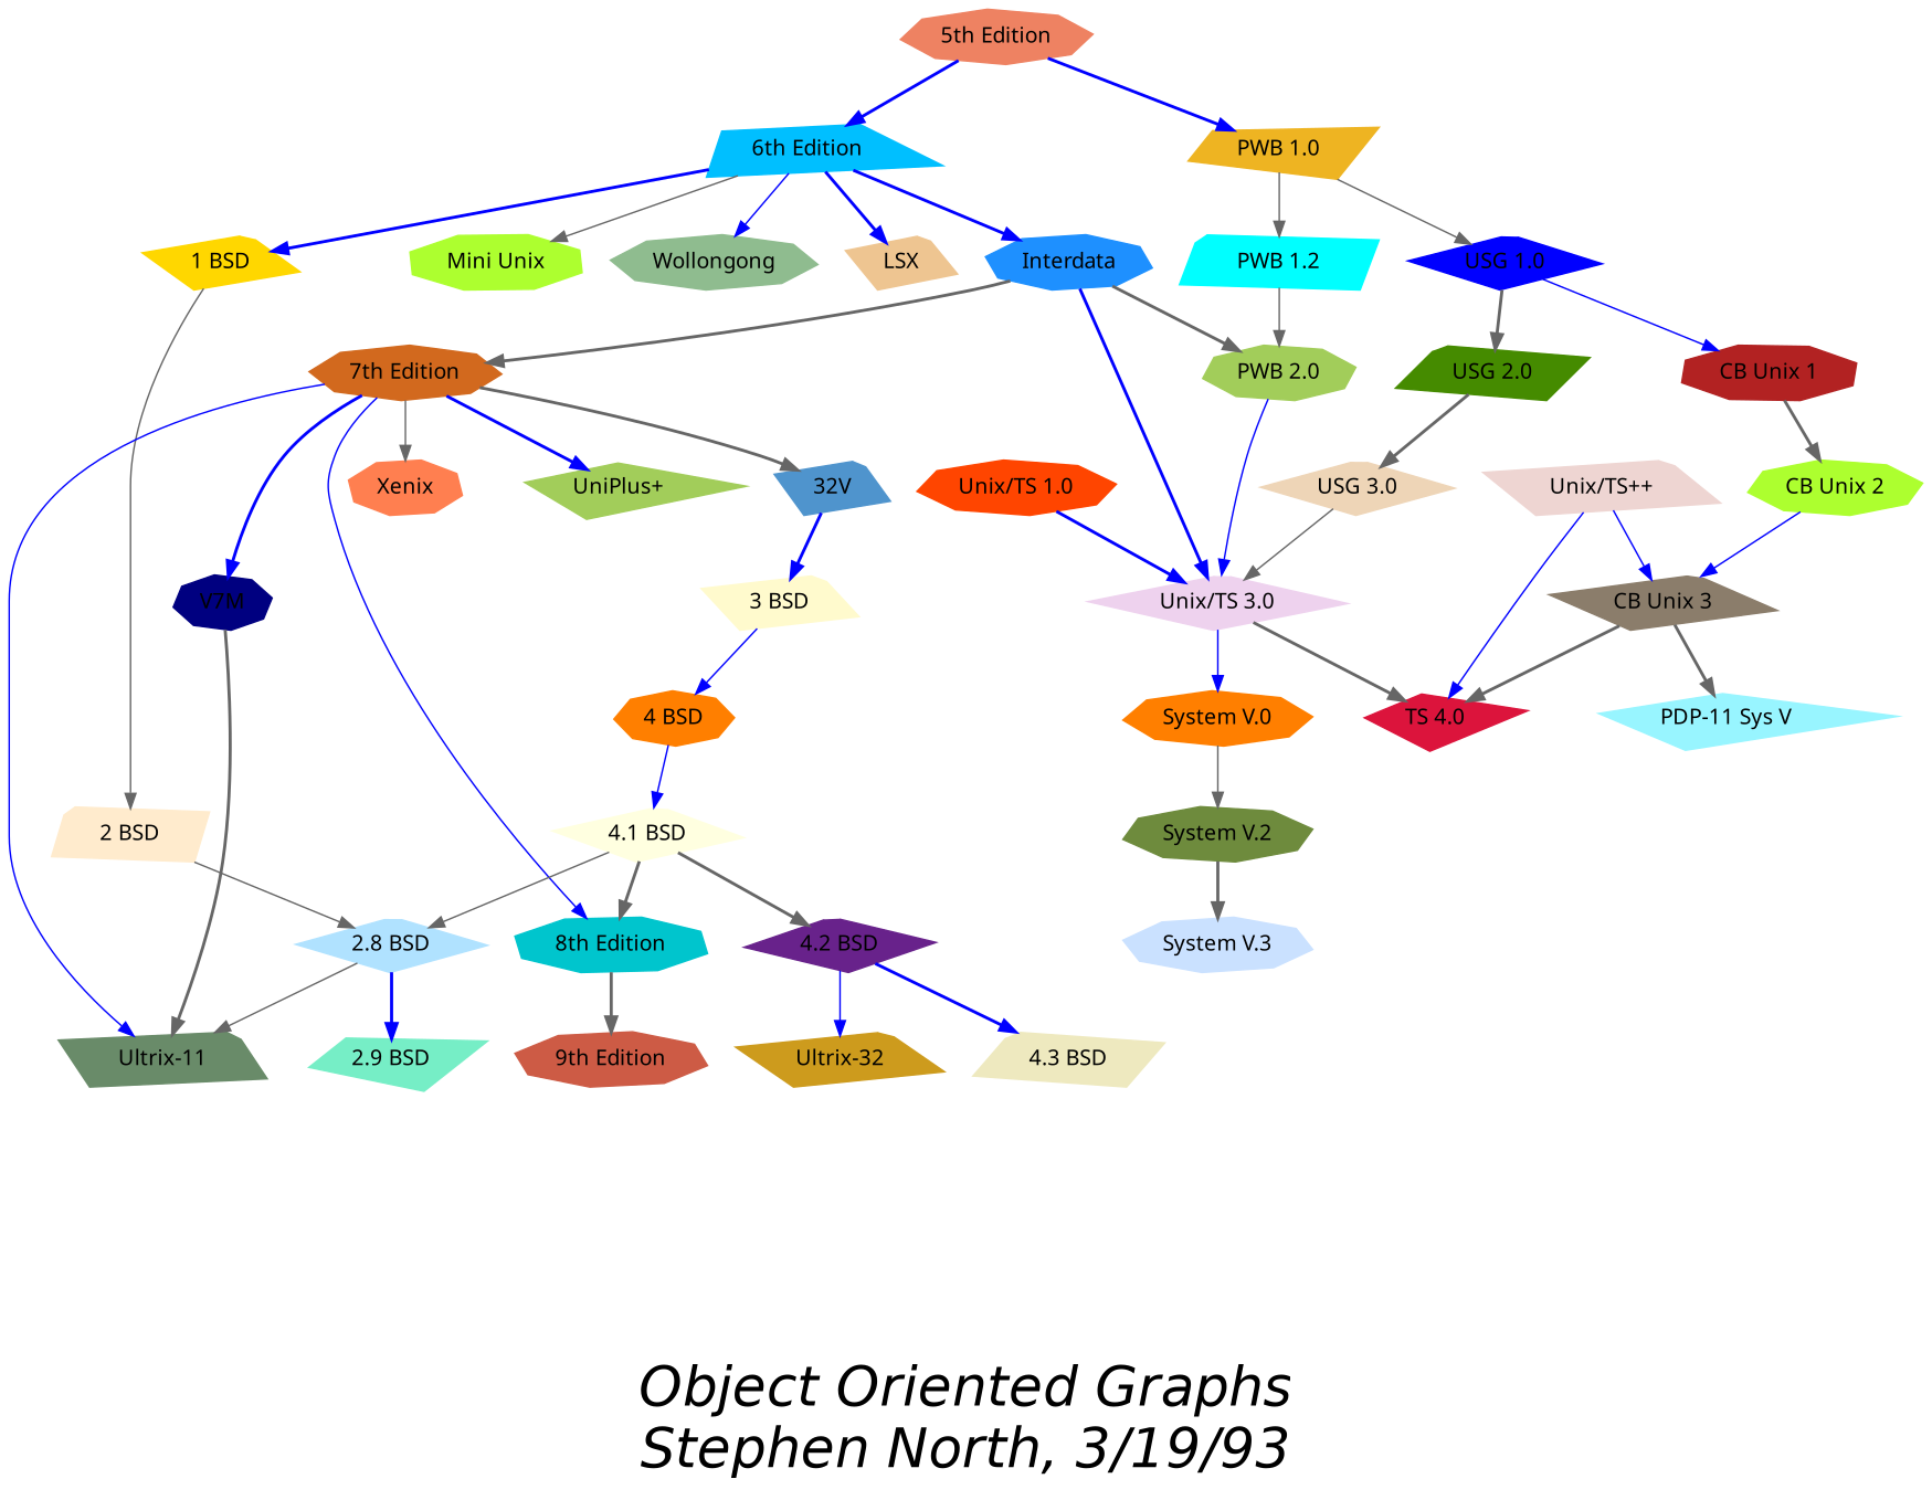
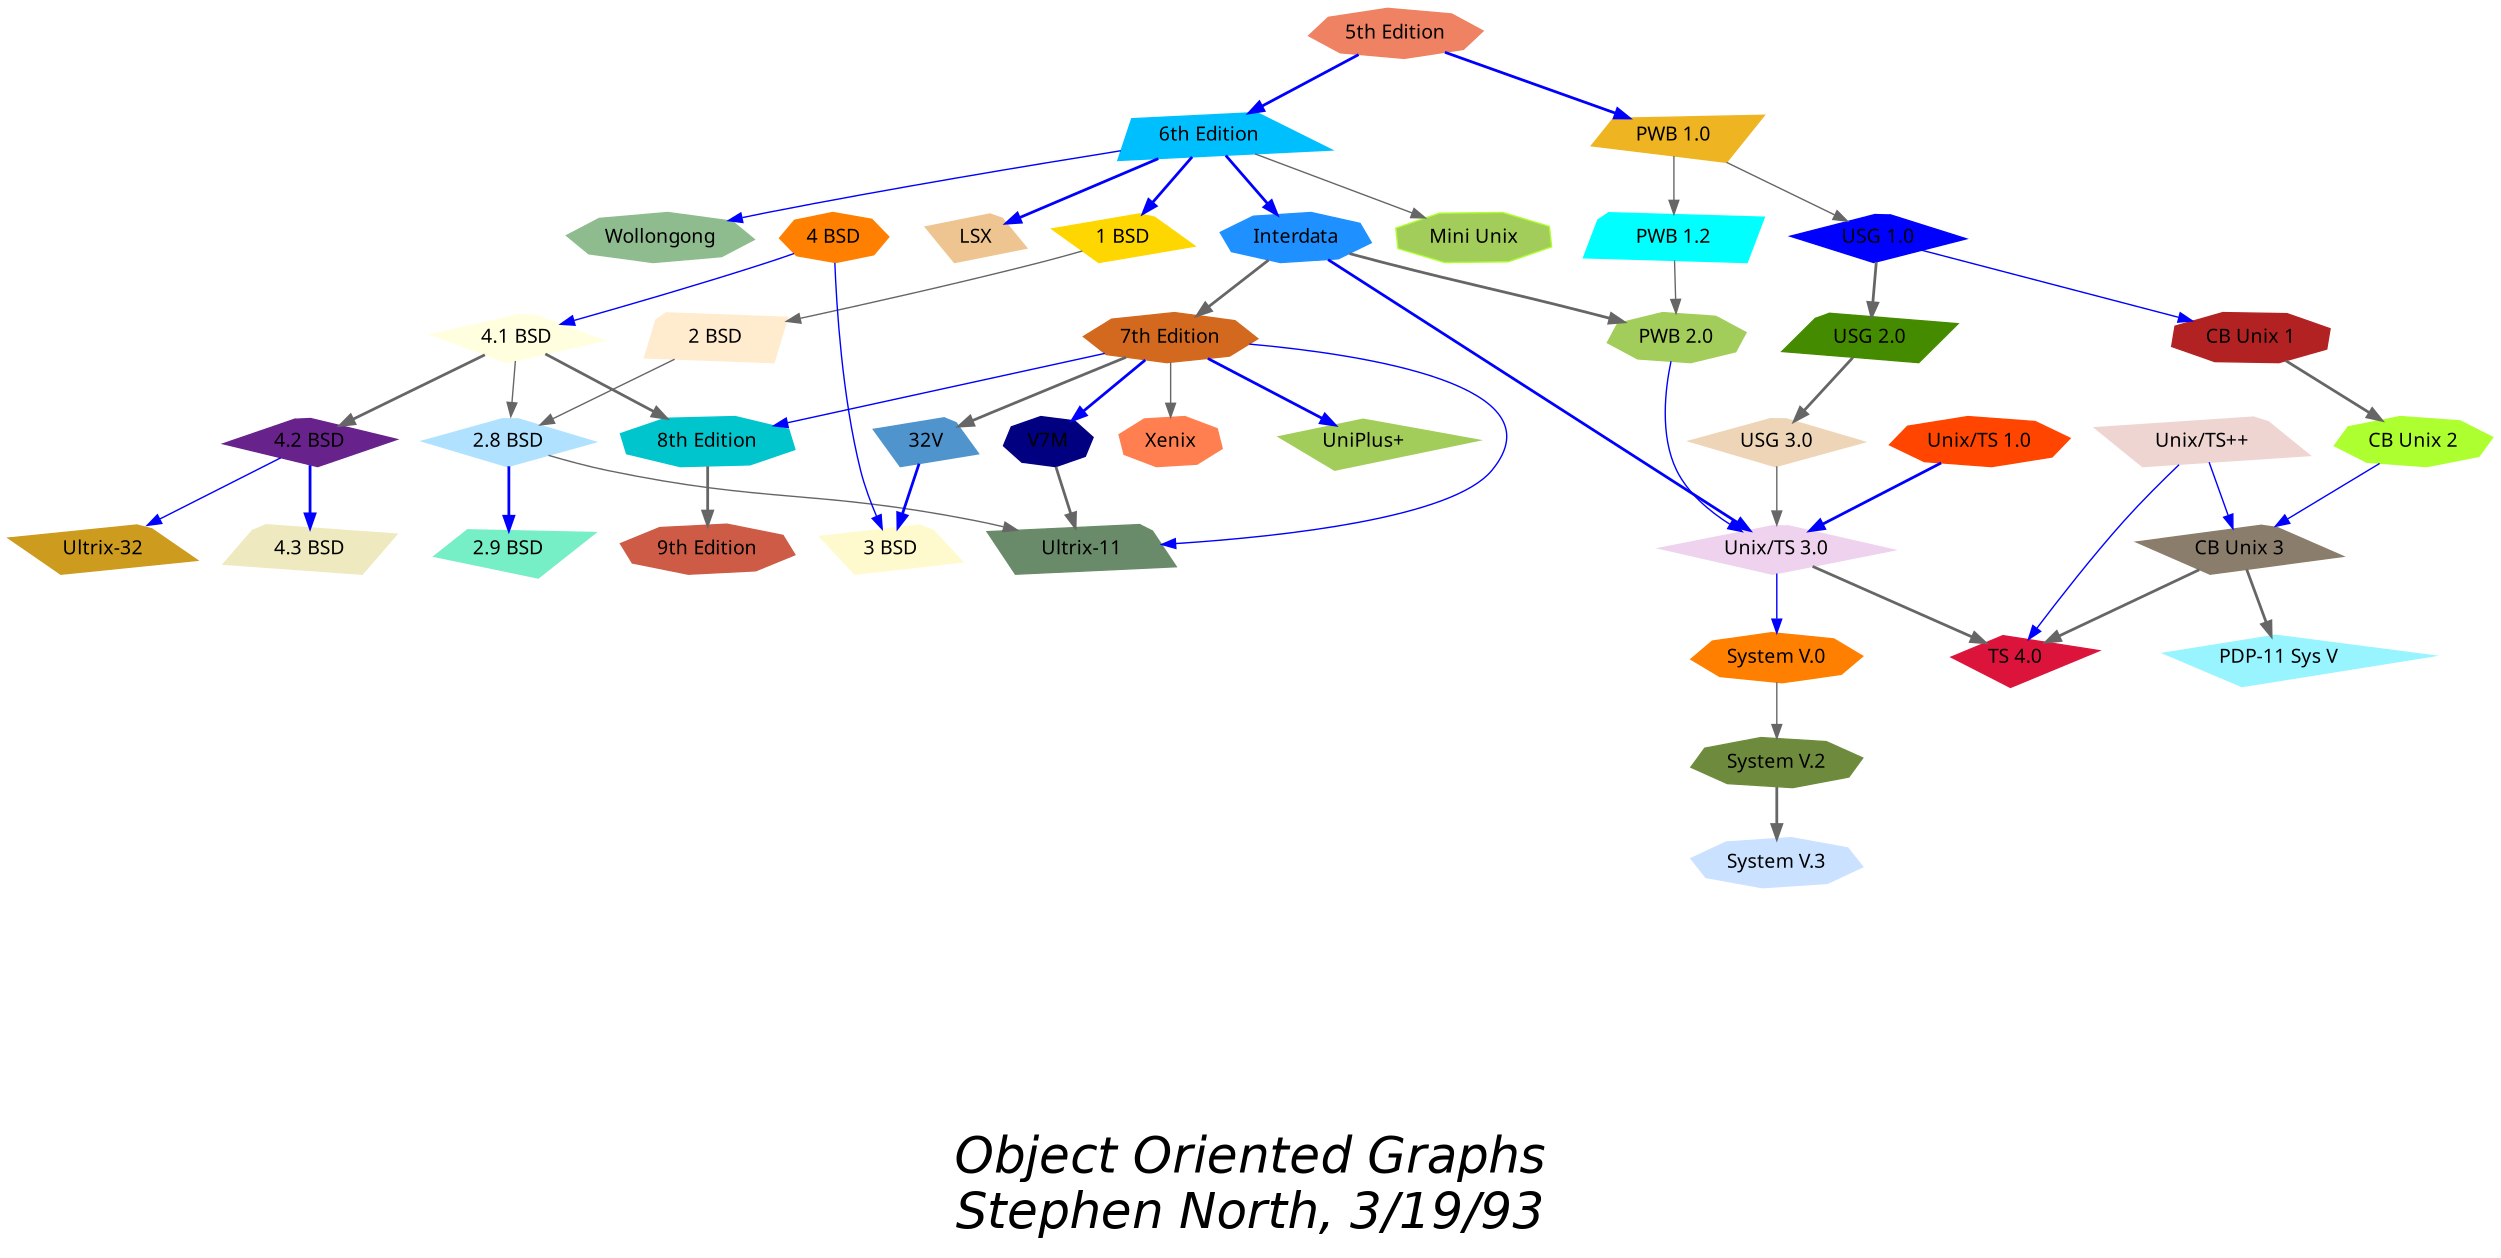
  digraph {
    fontname="Helvetica-Oblique"
    fontsize=36
    label="\n\n\n\nObject Oriented Graphs\nStephen North, 3/19/93"
    node [color=greenyellow fontname="Helvetica-Outline" orientation=50 shape=note sides=4 style=filled]
    edge [color=gray40 style=bold]
    "5th Edition" [color=salmon2 distortion=0.936354 orientation=28 shape=octagon sides=9 skew=-0.126818]
    "6th Edition" [color=deepskyblue distortion=0.238792 orientation=11 shape=trapezium sides=5 skew=0.995935]
    "PWB 1.0" [color=goldenrod2 distortion=0.019636 orientation=79 shape=trapezium sides=8 skew=-0.440424]
    LSX [color=burlywood2 distortion=-0.698271 orientation=22 sides=9 skew=-0.195492]
    "1 BSD" [color=gold1 distortion=0.265084 orientation=26 sides=7 skew=0.403659]
-   "Mini Unix" [distortion=0.039386 orientation=2 shape=octagon skew=-0.461120]
+   "Mini Unix" [distortion=0.039386 orientation=2 shape=octagon skew=-0.461120 fillcolor=darkolivegreen3]
    Wollongong [color=darkseagreen distortion=0.228564 orientation=63 shape=octagon sides=5 skew=-0.062846]
    Interdata [color=dodgerblue1 distortion=0.624013 orientation=56 shape=octagon skew=0.101396]
    "PWB 1.2" [color=cyan distortion=0.640971 orientation=84 sides=7 skew=-0.768455]
    "USG 1.0" [color=blue distortion=0.758942 orientation=42 skew=0.039886]
    "2 BSD" [color=blanchedalmond distortion=-0.010661 orientation=84 sides=7 skew=0.179249]
    "Unix/TS 3.0" [color=thistle2 distortion=0.731383 orientation=43 sides=8 skew=-0.824612]
    "PWB 2.0" [color=darkolivegreen3 distortion=0.592100 orientation=34 shape=octagon sides=6 skew=-0.719269]
    "7th Edition" [color=chocolate distortion=0.298417 orientation=65 shape=octagon sides=10 skew=0.310367]
    "CB Unix 1" [color=firebrick distortion=-0.348692 orientation=42 shape=octagon sides=9 skew=0.767058]
    "USG 2.0" [color=chartreuse4 distortion=0.748625 orientation=74 skew=-0.647656]
    "2.8 BSD" [color=lightskyblue1 distortion=-0.239422 orientation=44 skew=0.053841]
    "TS 4.0" [color=crimson distortion=-0.641701 shape=trapezium sides=10 skew=-0.952502]
    "System V.0" [color=darkorange1 distortion=0.021556 orientation=26 shape=octagon sides=9 skew=-0.729938]
    "8th Edition" [color=turquoise3 distortion=-0.997093 shape=octagon skew=-0.061117]
    "32V" [color=steelblue3 distortion=0.878516 orientation=19 sides=7 skew=0.592905]
    V7M [color=navy distortion=-0.960249 orientation=32 shape=octagon sides=10 skew=0.460424]
    "Ultrix-11" [color=darkseagreen4 distortion=-0.633186 orientation=10 sides=10 skew=0.333125]
    Xenix [color=coral distortion=-0.337997 orientation=52 shape=octagon sides=8 skew=-0.760726]
    "UniPlus+" [color=darkolivegreen3 distortion=0.788483 orientation=39 shape=trapezium sides=7 skew=-0.526284]
    "9th Edition" [color=coral3 distortion=0.138690 orientation=55 shape=octagon sides=7 skew=0.554049]
    "3 BSD" [color=lemonchiffon distortion=0.251820 orientation=18 sides=10 skew=-0.530618]
    "4 BSD" [color=darkorange1 distortion=-0.772300 orientation=24 shape=octagon sides=5 skew=-0.028475]
    "2.9 BSD" [color=aquamarine2 distortion=-0.843381 orientation=70 shape=trapezium skew=-0.601395]
    "4.1 BSD" [color=lightyellow1 distortion=-0.226170 orientation=38 skew=0.504053]
    "4.2 BSD" [color=darkorchid4 distortion=-0.807349 sides=10 skew=-0.908842]
    "4.3 BSD" [color=lemonchiffon2 distortion=-0.030619 orientation=76 sides=10 skew=0.985021]
    "Ultrix-32" [color=goldenrod3 distortion=-0.644209 orientation=21 skew=0.307836]
    "CB Unix 2" [distortion=0.851818 orientation=32 shape=octagon sides=10 skew=-0.020120]
    "USG 3.0" [color=bisque2 distortion=-0.848455 orientation=44 skew=0.267152]
    "CB Unix 3" [color=bisque4 distortion=0.992237 orientation=29 sides=10 skew=0.256102]
    "PDP-11 Sys V" [color=cadetblue1 distortion=-0.267769 orientation=40 shape=trapezium sides=9 skew=0.271226]
    "Unix/TS++" [color=mistyrose2 distortion=0.545461 orientation=16 sides=6 skew=0.313589]
    "Unix/TS 1.0" [color=orangered distortion=0.305594 orientation=75 shape=octagon skew=0.070516]
    "System V.2" [color=darkolivegreen4 distortion=0.985153 orientation=33 shape=octagon sides=6 skew=-0.399752]
    "System V.3" [color=lightsteelblue1 distortion=-0.687574 orientation=58 shape=octagon sides=7 skew=-0.180116]
    "5th Edition" -> "6th Edition" [color=blue]
    "5th Edition" -> "PWB 1.0" [color=blue]
    "6th Edition" -> LSX [color=blue]
    "6th Edition" -> "1 BSD" [color=blue]
    "6th Edition" -> "Mini Unix" [style=solid]
    "6th Edition" -> Wollongong [color=blue style=solid]
    "6th Edition" -> Interdata [color=blue]
    "PWB 1.0" -> "PWB 1.2" [style=solid]
    "PWB 1.0" -> "USG 1.0" [style=solid]
    "1 BSD" -> "2 BSD" [style=solid]
    Interdata -> "Unix/TS 3.0" [color=blue]
    Interdata -> "PWB 2.0"
    Interdata -> "7th Edition"
    "PWB 1.2" -> "PWB 2.0" [style=solid]
    "USG 1.0" -> "CB Unix 1" [color=blue style=solid]
    "USG 1.0" -> "USG 2.0"
    "2 BSD" -> "2.8 BSD" [style=solid]
    "Unix/TS 3.0" -> "TS 4.0"
    "Unix/TS 3.0" -> "System V.0" [color=blue style=solid]
    "PWB 2.0" -> "Unix/TS 3.0" [color=blue style=solid]
    "7th Edition" -> "8th Edition" [color=blue style=solid]
    "7th Edition" -> "32V"
    "7th Edition" -> V7M [color=blue]
    "7th Edition" -> "Ultrix-11" [color=blue style=solid]
    "7th Edition" -> Xenix [style=solid]
    "7th Edition" -> "UniPlus+" [color=blue]
    "CB Unix 1" -> "CB Unix 2"
    "USG 2.0" -> "USG 3.0"
    "2.8 BSD" -> "Ultrix-11" [style=solid]
    "2.8 BSD" -> "2.9 BSD" [color=blue]
    "System V.0" -> "System V.2" [style=solid]
    "8th Edition" -> "9th Edition"
    "32V" -> "3 BSD" [color=blue]
    V7M -> "Ultrix-11"
-   "3 BSD" -> "4 BSD" [color=blue style=solid]
+   "4 BSD" -> "3 BSD" [color=blue style=solid]
    "4 BSD" -> "4.1 BSD" [color=blue style=solid]
    "4.1 BSD" -> "2.8 BSD" [style=solid]
    "4.1 BSD" -> "8th Edition"
    "4.1 BSD" -> "4.2 BSD"
    "4.2 BSD" -> "4.3 BSD" [color=blue]
    "4.2 BSD" -> "Ultrix-32" [color=blue style=solid]
    "CB Unix 2" -> "CB Unix 3" [color=blue style=solid]
    "USG 3.0" -> "Unix/TS 3.0" [style=solid]
    "CB Unix 3" -> "TS 4.0"
    "CB Unix 3" -> "PDP-11 Sys V"
    "Unix/TS++" -> "TS 4.0" [color=blue style=solid]
    "Unix/TS++" -> "CB Unix 3" [color=blue style=solid]
    "Unix/TS 1.0" -> "Unix/TS 3.0" [color=blue]
    "System V.2" -> "System V.3"
  }
